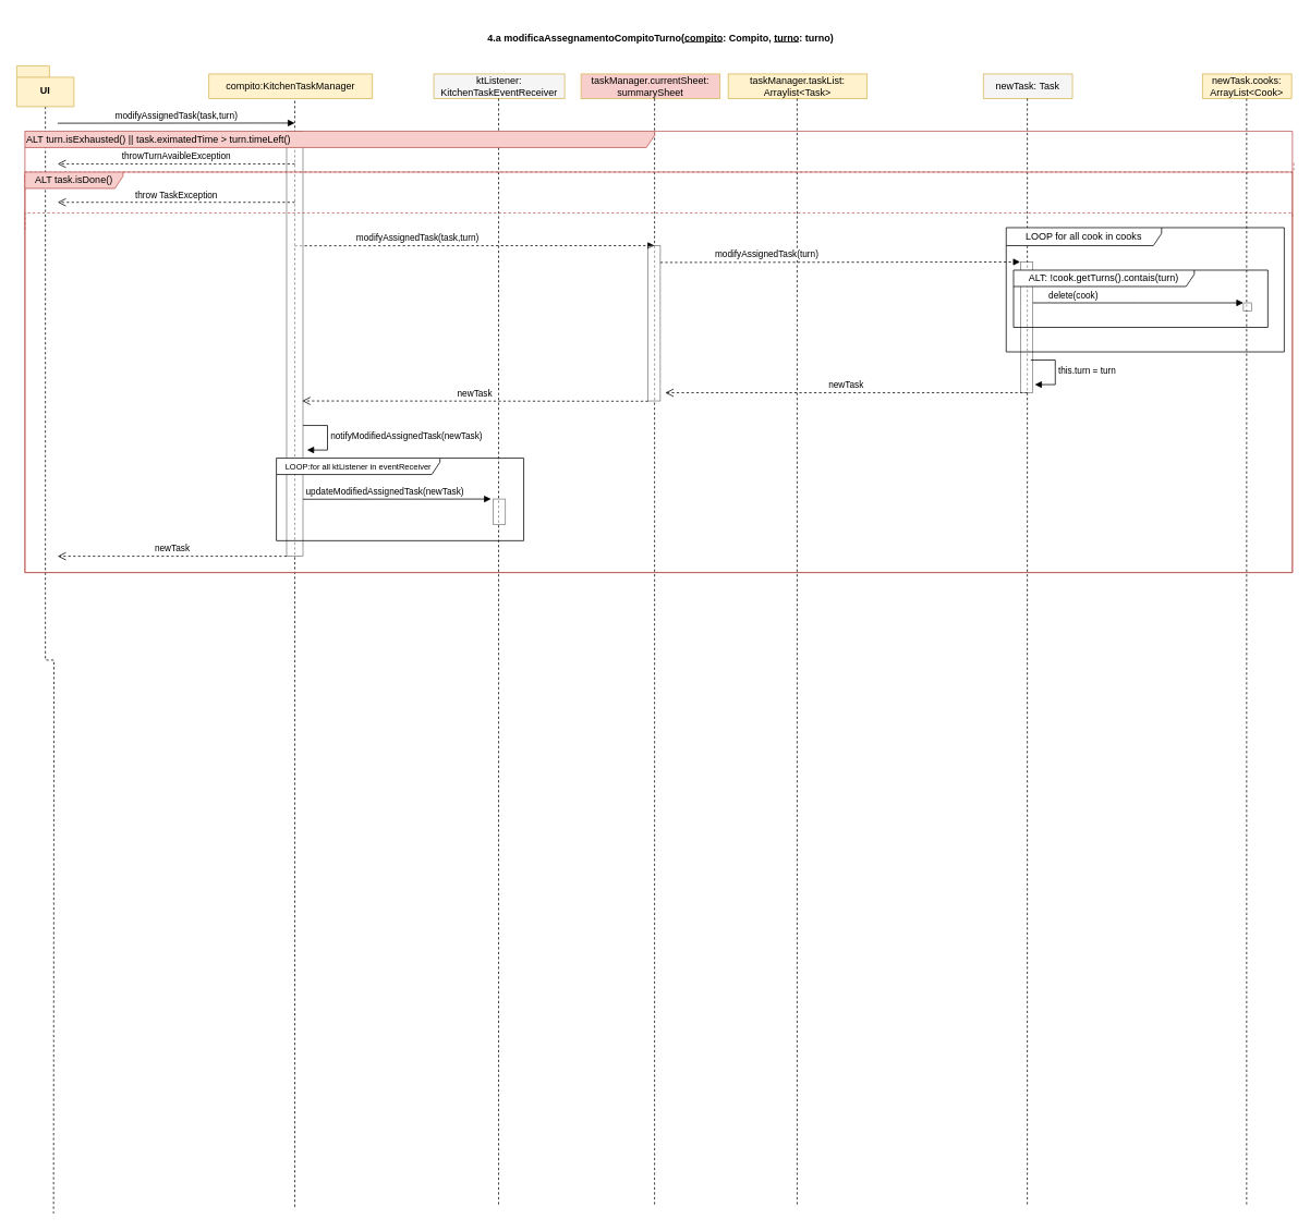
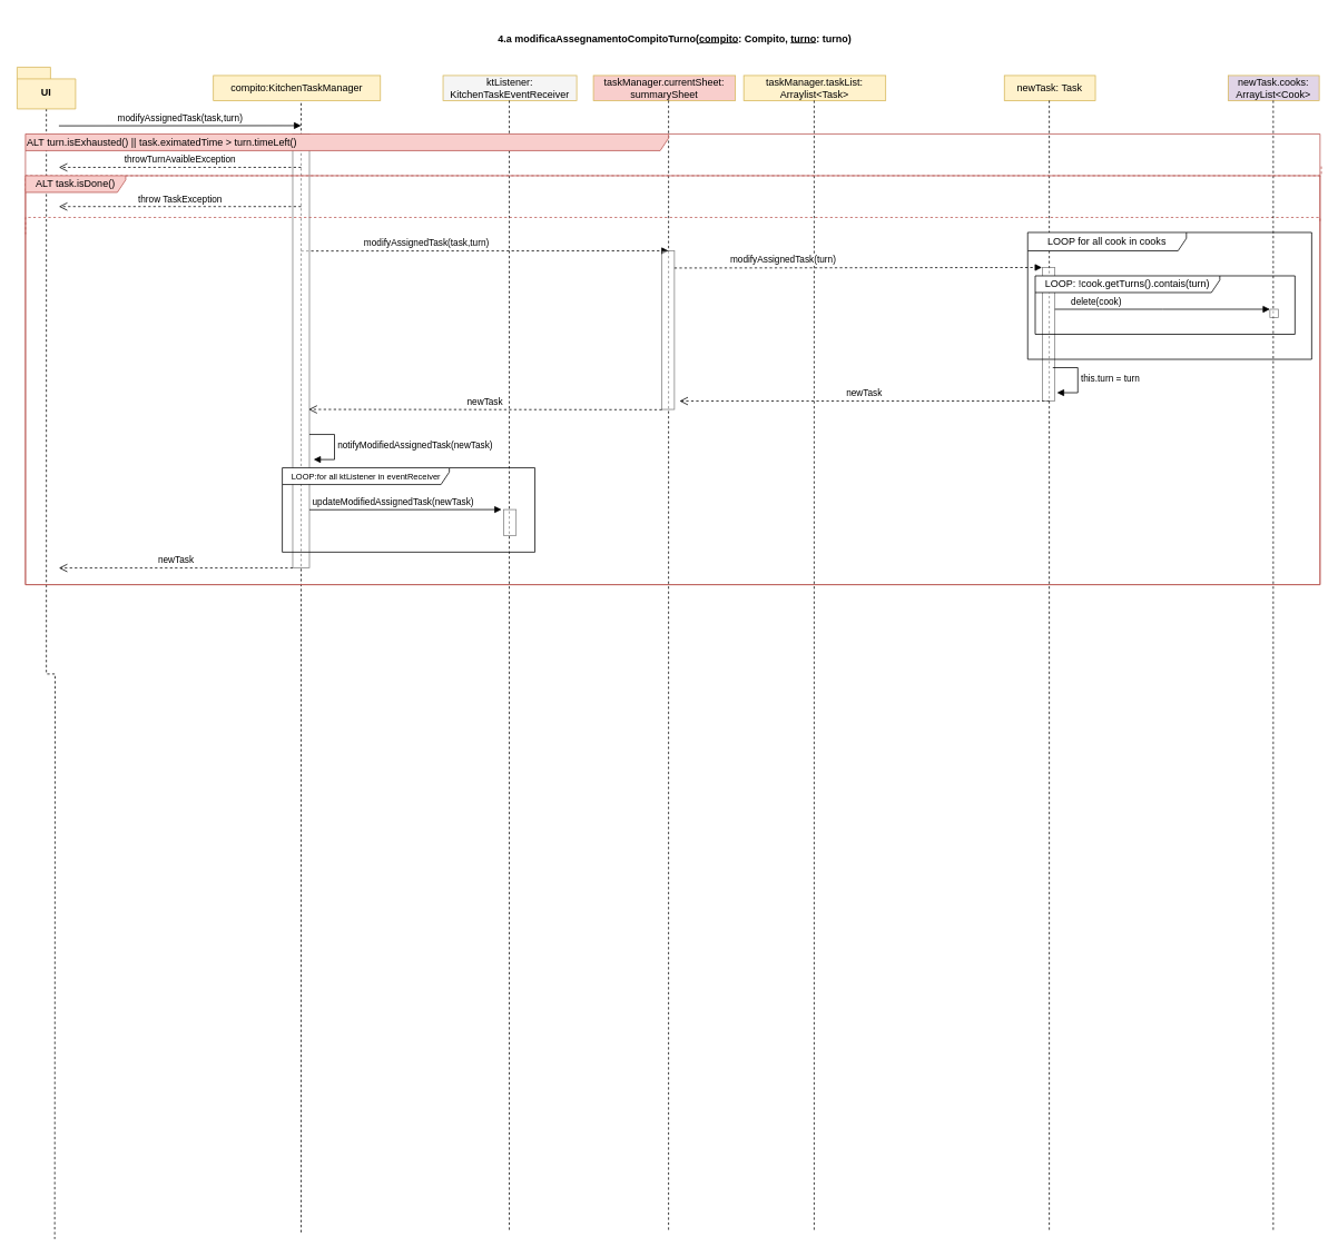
  <mxCell id="0" />
  <mxCell id="1" parent="0" />
  <mxCell id="2" value="&lt;p style=&quot;margin-left:18.0pt&quot; class=&quot;MsoNormal&quot;&gt;&lt;b&gt;4.a modificaAssegnamentoCompitoTurno(&lt;u&gt;compito&lt;/u&gt;: Compito,&amp;nbsp;&lt;u&gt;turno&lt;/u&gt;: turno)&lt;/b&gt;&lt;/p&gt;" style="text;whiteSpace=wrap;html=1;" parent="1" vertex="1"><mxGeometry x="570" y="20" width="530" height="40" as="geometry" /></mxCell>
  <mxCell id="3" style="edgeStyle=orthogonalEdgeStyle;rounded=0;orthogonalLoop=1;jettySize=auto;html=1;exitX=0.5;exitY=1;exitDx=0;exitDy=0;endArrow=none;endFill=0;dashed=1;entryX=0.02;entryY=1.003;entryDx=0;entryDy=0;entryPerimeter=0;exitPerimeter=0;" parent="1" source="4" edge="1"><mxGeometry relative="1" as="geometry"><mxPoint x="65" y="1484" as="targetPoint" /><mxPoint x="65" y="220" as="sourcePoint" /></mxGeometry></mxCell>
  <mxCell id="4" value="UI" style="shape=folder;fontStyle=1;spacingTop=10;tabWidth=40;tabHeight=14;tabPosition=left;html=1;whiteSpace=wrap;fillColor=#fff2cc;strokeColor=#d6b656;" parent="1" vertex="1"><mxGeometry x="20" y="80" width="70" height="50" as="geometry" /></mxCell>
  <mxCell id="5" value="modifyAssignedTask(task,turn)" style="html=1;verticalAlign=bottom;endArrow=block;edgeStyle=elbowEdgeStyle;elbow=vertical;curved=0;rounded=0;" parent="1" edge="1"><mxGeometry x="-0.002" width="80" relative="1" as="geometry"><mxPoint x="70" y="150.24" as="sourcePoint" /><mxPoint x="360" y="150" as="targetPoint" /><mxPoint as="offset" /></mxGeometry></mxCell>
  <mxCell id="6" value="compito:KitchenTaskManager" style="html=1;whiteSpace=wrap;fillColor=#fff2cc;strokeColor=#d6b656;" parent="1" vertex="1"><mxGeometry x="255" y="90" width="200" height="30" as="geometry" /></mxCell>
  <mxCell id="7" style="edgeStyle=orthogonalEdgeStyle;rounded=0;orthogonalLoop=1;jettySize=auto;html=1;exitX=0.5;exitY=1;exitDx=0;exitDy=0;endArrow=none;endFill=0;dashed=1;entryX=0.02;entryY=1.003;entryDx=0;entryDy=0;entryPerimeter=0;exitPerimeter=0;" parent="1" edge="1"><mxGeometry relative="1" as="geometry"><mxPoint x="360" y="1477" as="targetPoint" /><mxPoint x="360" y="123" as="sourcePoint" /></mxGeometry></mxCell>
- <mxCell id="8" value="newTask: Task" style="html=1;whiteSpace=wrap;fillColor=#f5f5f5;strokeColor=#d6b656;" parent="1" vertex="1"><mxGeometry x="1202" y="90" width="109" height="30" as="geometry" /></mxCell>
+ <mxCell id="8" value="newTask: Task" style="html=1;whiteSpace=wrap;fillColor=#fff2cc;strokeColor=#d6b656;" parent="1" vertex="1"><mxGeometry x="1202" y="90" width="109" height="30" as="geometry" /></mxCell>
  <mxCell id="9" value="ktListener: KitchenTaskEventReceiver" style="html=1;whiteSpace=wrap;fillColor=#f5f5f5;strokeColor=#d6b656;" parent="1" vertex="1"><mxGeometry x="530" y="90" width="160" height="30" as="geometry" /></mxCell>
  <mxCell id="10" style="edgeStyle=orthogonalEdgeStyle;rounded=0;orthogonalLoop=1;jettySize=auto;html=1;exitX=0.5;exitY=1;exitDx=0;exitDy=0;endArrow=none;endFill=0;dashed=1;entryX=0.02;entryY=1.003;entryDx=0;entryDy=0;entryPerimeter=0;exitPerimeter=0;" parent="1" edge="1"><mxGeometry relative="1" as="geometry"><mxPoint x="609.29" y="1474" as="targetPoint" /><mxPoint x="609.29" y="120" as="sourcePoint" /></mxGeometry></mxCell>
  <mxCell id="11" style="edgeStyle=orthogonalEdgeStyle;rounded=0;orthogonalLoop=1;jettySize=auto;html=1;exitX=0.5;exitY=1;exitDx=0;exitDy=0;endArrow=none;endFill=0;dashed=1;entryX=0.02;entryY=1.003;entryDx=0;entryDy=0;entryPerimeter=0;exitPerimeter=0;" parent="1" edge="1"><mxGeometry relative="1" as="geometry"><mxPoint x="1255.79" y="1474" as="targetPoint" /><mxPoint x="1255.79" y="120" as="sourcePoint" /></mxGeometry></mxCell>
  <mxCell id="12" value="taskManager.taskList: Arraylist&amp;lt;Task&amp;gt;" style="html=1;whiteSpace=wrap;fillColor=#fff2cc;strokeColor=#d6b656;" parent="1" vertex="1"><mxGeometry x="890" y="90" width="170" height="30" as="geometry" /></mxCell>
  <mxCell id="13" style="edgeStyle=orthogonalEdgeStyle;rounded=0;orthogonalLoop=1;jettySize=auto;html=1;exitX=0.5;exitY=1;exitDx=0;exitDy=0;endArrow=none;endFill=0;dashed=1;entryX=0.02;entryY=1.003;entryDx=0;entryDy=0;entryPerimeter=0;exitPerimeter=0;" parent="1" edge="1"><mxGeometry relative="1" as="geometry"><mxPoint x="974.29" y="1474" as="targetPoint" /><mxPoint x="974.29" y="120" as="sourcePoint" /></mxGeometry></mxCell>
  <mxCell id="14" value="modifyAssignedTask(task,turn)" style="html=1;verticalAlign=bottom;endArrow=block;edgeStyle=elbowEdgeStyle;elbow=vertical;curved=0;rounded=0;align=center;dashed=1;" parent="1" edge="1"><mxGeometry x="-0.318" width="80" relative="1" as="geometry"><mxPoint x="360" y="300.24" as="sourcePoint" /><mxPoint x="800" y="300" as="targetPoint" /><mxPoint as="offset" /></mxGeometry></mxCell>
  <mxCell id="15" value="taskManager.currentSheet: summarySheet" style="html=1;whiteSpace=wrap;fillColor=#f8cecc;strokeColor=#d6b656;" parent="1" vertex="1"><mxGeometry x="710" y="90" width="170" height="30" as="geometry" /></mxCell>
  <mxCell id="16" style="edgeStyle=orthogonalEdgeStyle;rounded=0;orthogonalLoop=1;jettySize=auto;html=1;exitX=0.5;exitY=1;exitDx=0;exitDy=0;endArrow=none;endFill=0;dashed=1;entryX=0.02;entryY=1.003;entryDx=0;entryDy=0;entryPerimeter=0;exitPerimeter=0;" parent="1" edge="1"><mxGeometry relative="1" as="geometry"><mxPoint x="800" y="1474" as="targetPoint" /><mxPoint x="800" y="120" as="sourcePoint" /></mxGeometry></mxCell>
  <mxCell id="17" value="newTask" style="html=1;verticalAlign=bottom;endArrow=open;dashed=1;endSize=8;edgeStyle=elbowEdgeStyle;elbow=vertical;curved=0;rounded=0;" parent="1" edge="1"><mxGeometry relative="1" as="geometry"><mxPoint x="1256" y="480" as="sourcePoint" /><mxPoint x="813" y="480" as="targetPoint" /></mxGeometry></mxCell>
  <mxCell id="18" value="newTask" style="html=1;verticalAlign=bottom;endArrow=open;dashed=1;endSize=8;edgeStyle=elbowEdgeStyle;elbow=vertical;curved=0;rounded=0;" parent="1" edge="1"><mxGeometry relative="1" as="geometry"><mxPoint x="792" y="490.35" as="sourcePoint" /><mxPoint x="369" y="490" as="targetPoint" /></mxGeometry></mxCell>
  <mxCell id="19" value="" style="html=1;points=[];perimeter=orthogonalPerimeter;outlineConnect=0;targetShapes=umlLifeline;portConstraint=eastwest;newEdgeStyle={&quot;edgeStyle&quot;:&quot;elbowEdgeStyle&quot;,&quot;elbow&quot;:&quot;vertical&quot;,&quot;curved&quot;:0,&quot;rounded&quot;:0};shadow=0;imageAspect=1;fillOpacity=50;strokeOpacity=50;" parent="1" vertex="1"><mxGeometry x="350" y="160" width="20" height="520" as="geometry" /></mxCell>
  <mxCell id="20" value="" style="html=1;points=[];perimeter=orthogonalPerimeter;outlineConnect=0;targetShapes=umlLifeline;portConstraint=eastwest;newEdgeStyle={&quot;edgeStyle&quot;:&quot;elbowEdgeStyle&quot;,&quot;elbow&quot;:&quot;vertical&quot;,&quot;curved&quot;:0,&quot;rounded&quot;:0};shadow=0;imageAspect=1;fillOpacity=50;strokeOpacity=50;" parent="1" vertex="1"><mxGeometry x="792" y="300" width="15" height="190" as="geometry" /></mxCell>
  <mxCell id="21" value="" style="html=1;points=[];perimeter=orthogonalPerimeter;outlineConnect=0;targetShapes=umlLifeline;portConstraint=eastwest;newEdgeStyle={&quot;edgeStyle&quot;:&quot;elbowEdgeStyle&quot;,&quot;elbow&quot;:&quot;vertical&quot;,&quot;curved&quot;:0,&quot;rounded&quot;:0};shadow=0;imageAspect=1;fillOpacity=50;strokeOpacity=50;" parent="1" vertex="1"><mxGeometry x="1247.5" y="320" width="15" height="160" as="geometry" /></mxCell>
  <mxCell id="22" value="&lt;font style=&quot;font-size: 10px;&quot;&gt;LOOP:for all ktListener in eventReceiver&lt;/font&gt;" style="shape=umlFrame;whiteSpace=wrap;html=1;pointerEvents=0;width=200;height=20;" parent="1" vertex="1"><mxGeometry x="337.5" y="560" width="302.5" height="101" as="geometry" /></mxCell>
  <mxCell id="23" value="notifyModifiedAssignedTask(newTask)" style="html=1;align=left;spacingLeft=2;endArrow=block;rounded=0;edgeStyle=orthogonalEdgeStyle;curved=0;rounded=0;" parent="1" edge="1"><mxGeometry relative="1" as="geometry"><mxPoint x="370" y="520" as="sourcePoint" /><Array as="points"><mxPoint x="400" y="550" /></Array><mxPoint x="375" y="550.053" as="targetPoint" /></mxGeometry></mxCell>
  <mxCell id="24" value="updateModifiedAssignedTask(newTask)" style="html=1;verticalAlign=bottom;endArrow=block;edgeStyle=elbowEdgeStyle;elbow=vertical;curved=0;rounded=0;align=center;" parent="1" edge="1"><mxGeometry x="-0.131" width="80" relative="1" as="geometry"><mxPoint x="370" y="610.24" as="sourcePoint" /><mxPoint x="600" y="610" as="targetPoint" /><mxPoint as="offset" /></mxGeometry></mxCell>
  <mxCell id="25" value="" style="html=1;points=[];perimeter=orthogonalPerimeter;outlineConnect=0;targetShapes=umlLifeline;portConstraint=eastwest;newEdgeStyle={&quot;edgeStyle&quot;:&quot;elbowEdgeStyle&quot;,&quot;elbow&quot;:&quot;vertical&quot;,&quot;curved&quot;:0,&quot;rounded&quot;:0};shadow=0;imageAspect=1;fillOpacity=50;strokeOpacity=50;" parent="1" vertex="1"><mxGeometry x="602.5" y="610" width="15" height="31" as="geometry" /></mxCell>
  <mxCell id="26" value="newTask" style="html=1;verticalAlign=bottom;endArrow=open;dashed=1;endSize=8;edgeStyle=elbowEdgeStyle;elbow=vertical;curved=0;rounded=0;" parent="1" edge="1"><mxGeometry relative="1" as="geometry"><mxPoint x="350" y="680" as="sourcePoint" /><mxPoint x="70" y="680.16" as="targetPoint" /></mxGeometry></mxCell>
  <mxCell id="27" value="ALT turn.isExhausted() || task.eximatedTime &amp;gt; turn.timeLeft()" style="shape=umlFrame;whiteSpace=wrap;html=1;pointerEvents=0;width=770;height=20;fillColor=#f8cecc;strokeColor=#b85450;align=left;" parent="1" vertex="1"><mxGeometry x="30" y="160" width="1550" height="540" as="geometry" /></mxCell>
  <mxCell id="28" value="throwTurnAvaibleException" style="html=1;verticalAlign=bottom;endArrow=open;dashed=1;endSize=8;edgeStyle=elbowEdgeStyle;elbow=vertical;curved=0;rounded=0;" parent="1" edge="1"><mxGeometry relative="1" as="geometry"><mxPoint x="360" y="200" as="sourcePoint" /><mxPoint x="70" y="200" as="targetPoint" /></mxGeometry></mxCell>
  <mxCell id="29" value="" style="html=1;verticalAlign=bottom;endArrow=none;dashed=1;endSize=8;edgeStyle=elbowEdgeStyle;elbow=vertical;curved=0;rounded=0;exitX=1.001;exitY=0.072;exitDx=0;exitDy=0;exitPerimeter=0;fillColor=#f8cecc;strokeColor=#b85450;endFill=0;" parent="1" source="27" edge="1"><mxGeometry relative="1" as="geometry"><mxPoint x="110" y="230" as="sourcePoint" /><mxPoint x="30" y="230" as="targetPoint" /><Array as="points"><mxPoint x="300" y="210" /></Array></mxGeometry></mxCell>
  <mxCell id="30" value="" style="html=1;verticalAlign=bottom;endArrow=none;dashed=1;endSize=8;edgeStyle=elbowEdgeStyle;elbow=vertical;curved=0;rounded=0;exitX=1;exitY=0.111;exitDx=0;exitDy=0;exitPerimeter=0;fillColor=#f8cecc;strokeColor=#b85450;endFill=0;" parent="1" source="36" edge="1"><mxGeometry relative="1" as="geometry"><mxPoint x="1634.8" y="269.42" as="sourcePoint" /><mxPoint x="30" y="280" as="targetPoint" /><Array as="points"><mxPoint x="300" y="260" /></Array></mxGeometry></mxCell>
- <mxCell id="31" value="newTask.cooks: ArrayList&amp;lt;Cook&amp;gt;" style="html=1;whiteSpace=wrap;fillColor=#fff2cc;strokeColor=#d6b656;" parent="1" vertex="1"><mxGeometry x="1470" y="90" width="109" height="30" as="geometry" /></mxCell>
+ <mxCell id="31" value="newTask.cooks: ArrayList&amp;lt;Cook&amp;gt;" style="html=1;whiteSpace=wrap;fillColor=#e1d5e7;strokeColor=#d6b656;" parent="1" vertex="1"><mxGeometry x="1470" y="90" width="109" height="30" as="geometry" /></mxCell>
  <mxCell id="32" style="edgeStyle=orthogonalEdgeStyle;rounded=0;orthogonalLoop=1;jettySize=auto;html=1;exitX=0.5;exitY=1;exitDx=0;exitDy=0;endArrow=none;endFill=0;dashed=1;entryX=0.02;entryY=1.003;entryDx=0;entryDy=0;entryPerimeter=0;exitPerimeter=0;" parent="1" edge="1"><mxGeometry relative="1" as="geometry"><mxPoint x="1524" y="1474" as="targetPoint" /><mxPoint x="1524" y="120" as="sourcePoint" /></mxGeometry></mxCell>
  <mxCell id="33" value="modifyAssignedTask(turn)" style="html=1;verticalAlign=bottom;endArrow=block;edgeStyle=elbowEdgeStyle;elbow=vertical;curved=0;rounded=0;align=center;dashed=1;" parent="1" edge="1"><mxGeometry x="-0.406" width="80" relative="1" as="geometry"><mxPoint x="807" y="320.6" as="sourcePoint" /><mxPoint x="1247" y="320.36" as="targetPoint" /><mxPoint as="offset" /></mxGeometry></mxCell>
  <mxCell id="34" value="delete(cook)" style="html=1;verticalAlign=bottom;endArrow=block;edgeStyle=elbowEdgeStyle;elbow=vertical;curved=0;rounded=0;" parent="1" edge="1"><mxGeometry x="-0.631" width="80" relative="1" as="geometry"><mxPoint x="1262.5" y="370" as="sourcePoint" /><mxPoint x="1520" y="370" as="targetPoint" /><mxPoint x="1" as="offset" /></mxGeometry></mxCell>
  <mxCell id="35" value="" style="html=1;points=[];perimeter=orthogonalPerimeter;outlineConnect=0;targetShapes=umlLifeline;portConstraint=eastwest;newEdgeStyle={&quot;edgeStyle&quot;:&quot;elbowEdgeStyle&quot;,&quot;elbow&quot;:&quot;vertical&quot;,&quot;curved&quot;:0,&quot;rounded&quot;:0};shadow=0;imageAspect=1;fillOpacity=50;strokeOpacity=50;" parent="1" vertex="1"><mxGeometry x="1520" y="370" width="10" height="10" as="geometry" /></mxCell>
  <mxCell id="36" value="ALT task.isDone()" style="shape=umlFrame;whiteSpace=wrap;html=1;pointerEvents=0;width=120;height=20;fillColor=#f8cecc;strokeColor=#b85450;" parent="1" vertex="1"><mxGeometry x="30" y="210" width="1550" height="490" as="geometry" /></mxCell>
  <mxCell id="37" value="throw TaskException" style="html=1;verticalAlign=bottom;endArrow=open;dashed=1;endSize=8;edgeStyle=elbowEdgeStyle;elbow=vertical;curved=0;rounded=0;" parent="1" edge="1"><mxGeometry relative="1" as="geometry"><mxPoint x="360" y="247" as="sourcePoint" /><mxPoint x="70" y="247" as="targetPoint" /></mxGeometry></mxCell>
  <mxCell id="38" value="LOOP for all cook in cooks" style="shape=umlFrame;whiteSpace=wrap;html=1;pointerEvents=0;width=190;height=22;" parent="1" vertex="1"><mxGeometry x="1230" y="278" width="340" height="152" as="geometry" /></mxCell>
- <mxCell id="39" value="ALT: !cook.getTurns().contais(turn)" style="shape=umlFrame;whiteSpace=wrap;html=1;pointerEvents=0;width=221;height=20;" parent="1" vertex="1"><mxGeometry x="1239" y="330" width="311" height="70" as="geometry" /></mxCell>
+ <mxCell id="39" value="LOOP: !cook.getTurns().contais(turn)" style="shape=umlFrame;whiteSpace=wrap;html=1;pointerEvents=0;width=221;height=20;" parent="1" vertex="1"><mxGeometry x="1239" y="330" width="311" height="70" as="geometry" /></mxCell>
  <mxCell id="40" value="this.turn = turn" style="html=1;align=left;spacingLeft=2;endArrow=block;rounded=0;edgeStyle=orthogonalEdgeStyle;curved=0;rounded=0;" parent="1" edge="1"><mxGeometry relative="1" as="geometry"><mxPoint x="1260" y="440" as="sourcePoint" /><Array as="points"><mxPoint x="1290" y="470" /></Array><mxPoint x="1265" y="470" as="targetPoint" /></mxGeometry></mxCell>
